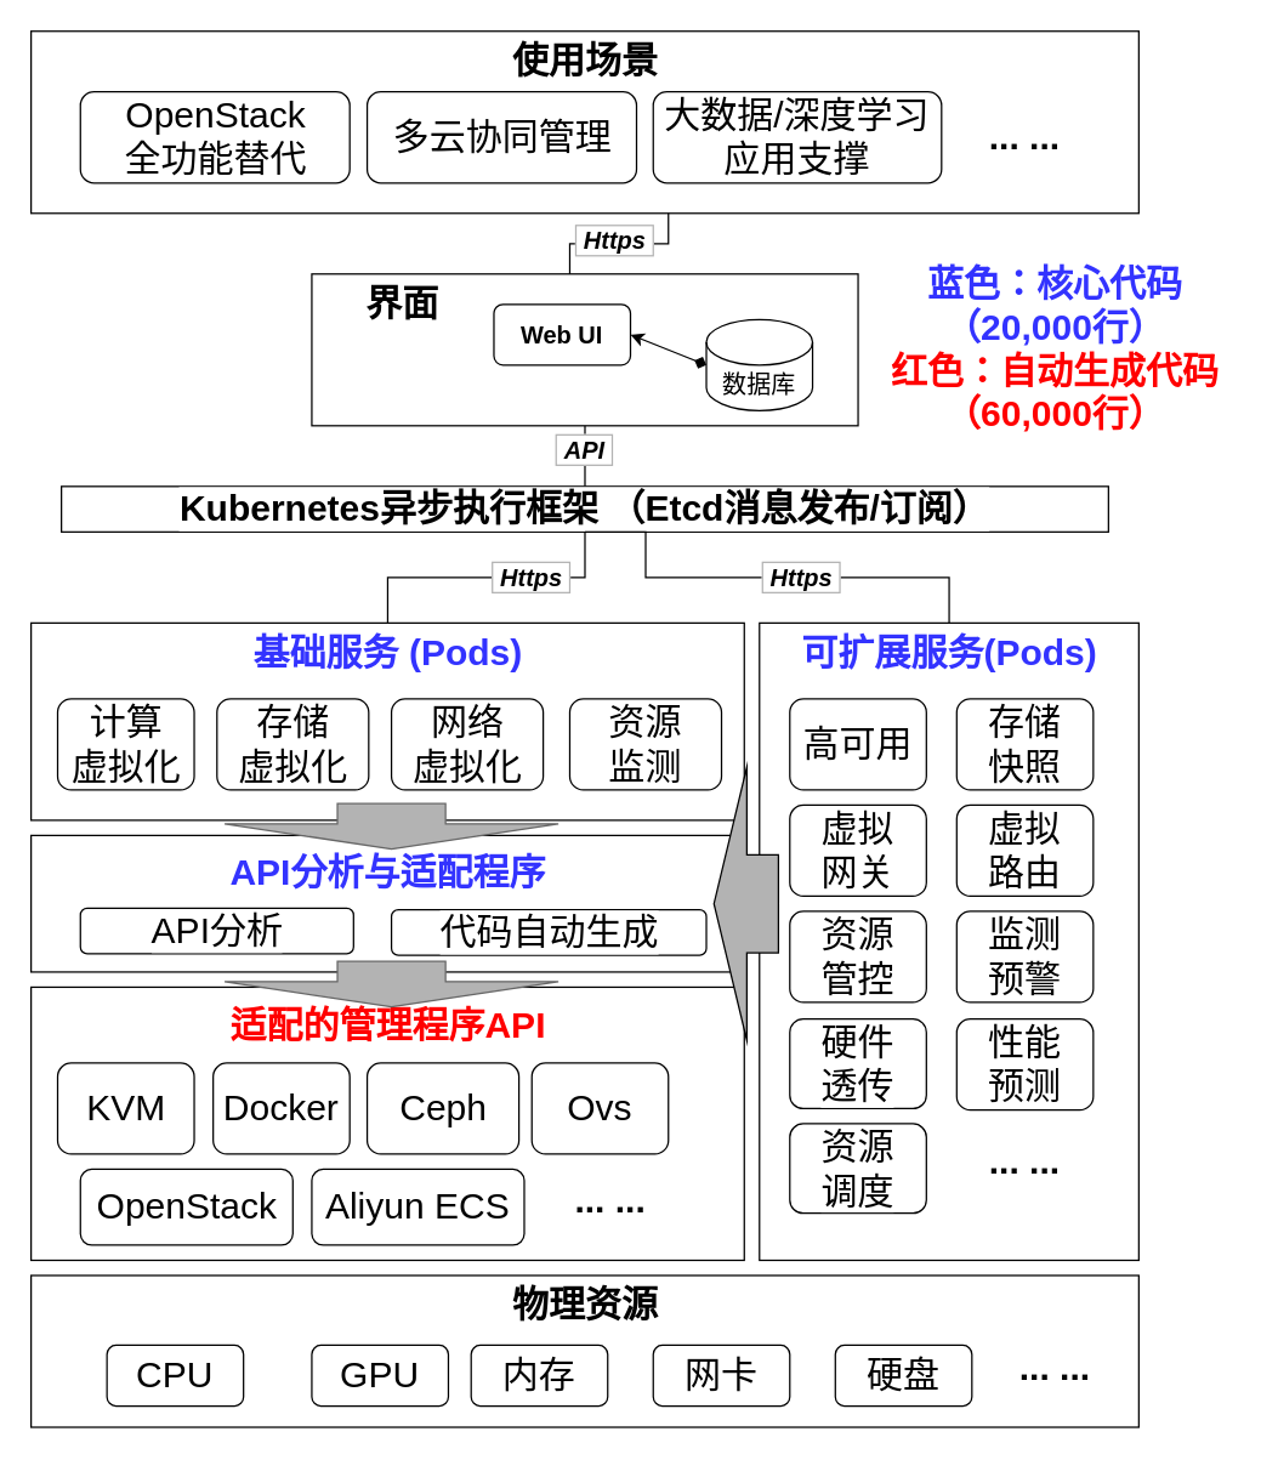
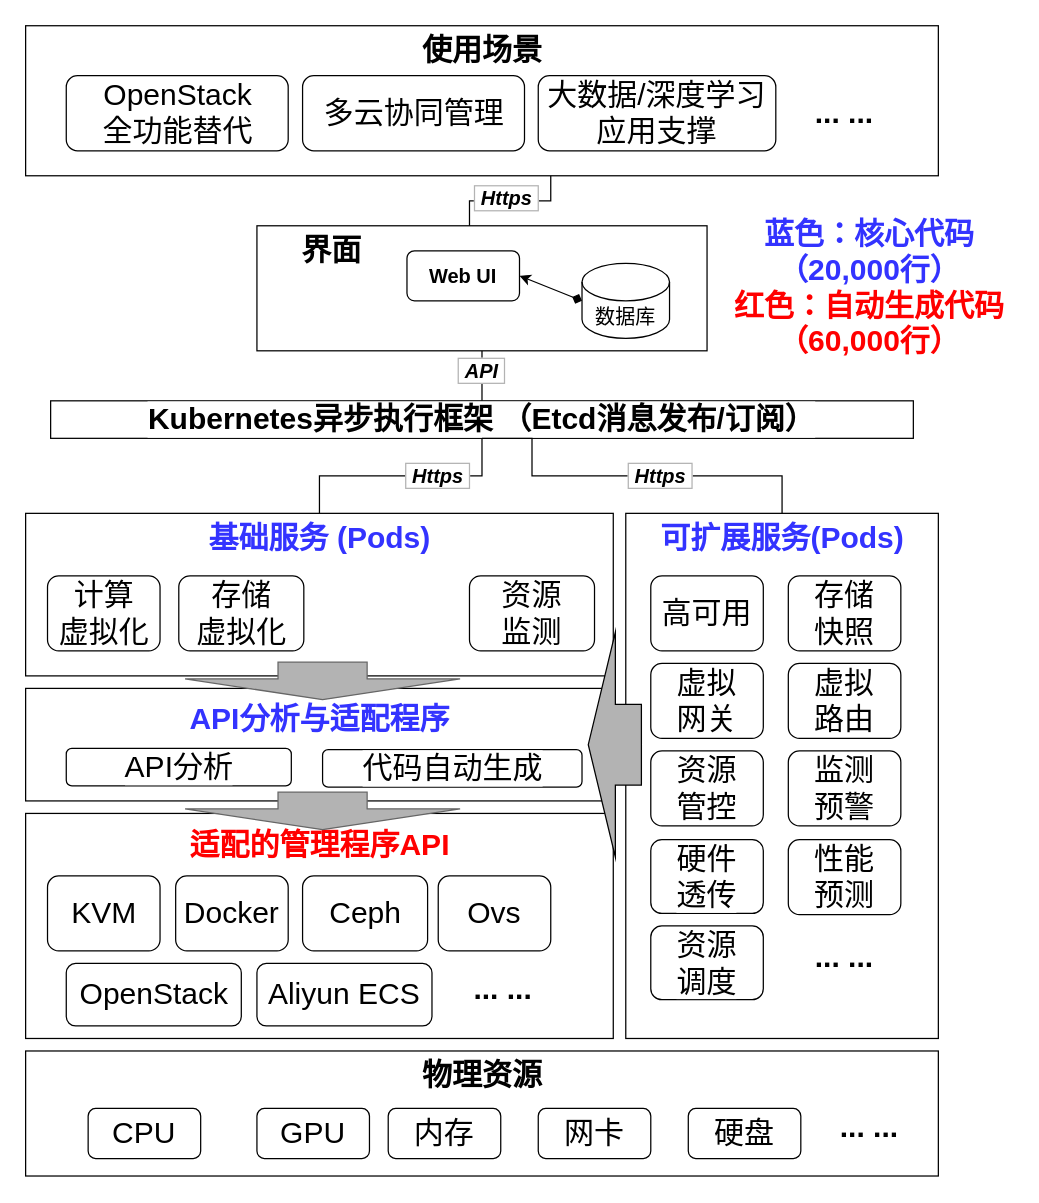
  <mxCell id="0" />
  <mxCell id="1" parent="0" />
  <mxCell id="2" style="edgeStyle=orthogonalEdgeStyle;rounded=0;orthogonalLoop=1;jettySize=auto;html=1;exitX=0.55;exitY=0.95;exitDx=0;exitDy=0;exitPerimeter=0;entryX=0.5;entryY=0;entryDx=0;entryDy=0;fontSize=16;endArrow=none;endFill=0;" parent="1" target="6" edge="1"><mxGeometry relative="1" as="geometry"><mxPoint x="440" y="136" as="sourcePoint" /><Array as="points"><mxPoint x="440" y="160" /><mxPoint x="375" y="160" /><mxPoint x="375" y="200" /></Array></mxGeometry></mxCell>
  <mxCell id="3" style="edgeStyle=orthogonalEdgeStyle;rounded=0;orthogonalLoop=1;jettySize=auto;html=1;exitX=0.5;exitY=1;exitDx=0;exitDy=0;endArrow=none;endFill=0;fontSize=24;" parent="1" source="4" target="12" edge="1"><mxGeometry relative="1" as="geometry" /></mxCell>
  <mxCell id="4" value="" style="rounded=0;whiteSpace=wrap;html=1;fontSize=16;" parent="1" vertex="1"><mxGeometry x="205" y="180" width="360" height="100" as="geometry" /></mxCell>
  <mxCell id="5" value="" style="group" parent="1" vertex="1" connectable="0"><mxGeometry x="325" y="200" width="90" height="40" as="geometry" /></mxCell>
  <mxCell id="6" value="" style="rounded=1;whiteSpace=wrap;html=1;fontSize=16;" parent="5" vertex="1"><mxGeometry width="90" height="40" as="geometry" /></mxCell>
  <mxCell id="7" value="Web UI" style="text;html=1;strokeColor=none;fillColor=none;align=center;verticalAlign=middle;whiteSpace=wrap;rounded=0;fontSize=16;fontStyle=1" parent="5" vertex="1"><mxGeometry y="10" width="90" height="20" as="geometry" /></mxCell>
  <mxCell id="8" value="数据库" style="shape=cylinder3;whiteSpace=wrap;html=1;boundedLbl=1;backgroundOutline=1;size=15;labelBackgroundColor=#ffffff;fontSize=16;" parent="1" vertex="1"><mxGeometry x="465" y="210" width="70" height="60" as="geometry" /></mxCell>
  <mxCell id="9" value="" style="endArrow=diamond;startArrow=classic;html=1;fontSize=16;exitX=1;exitY=0.5;exitDx=0;exitDy=0;entryX=0;entryY=0.5;entryDx=0;entryDy=0;entryPerimeter=0;" parent="1" source="7" target="8" edge="1"><mxGeometry width="50" height="50" relative="1" as="geometry"><mxPoint x="445" y="380" as="sourcePoint" /><mxPoint x="495" y="330" as="targetPoint" /></mxGeometry></mxCell>
  <mxCell id="10" style="edgeStyle=orthogonalEdgeStyle;rounded=0;orthogonalLoop=1;jettySize=auto;html=1;exitX=0.5;exitY=1;exitDx=0;exitDy=0;endArrow=none;endFill=0;fontSize=24;" parent="1" source="12" target="15" edge="1"><mxGeometry relative="1" as="geometry" /></mxCell>
  <mxCell id="11" style="edgeStyle=orthogonalEdgeStyle;rounded=0;orthogonalLoop=1;jettySize=auto;html=1;exitX=0.5;exitY=1;exitDx=0;exitDy=0;endArrow=none;endFill=0;fontSize=24;" parent="1" source="38" target="29" edge="1"><mxGeometry relative="1" as="geometry"><Array as="points"><mxPoint x="550" y="390" /><mxPoint x="550" y="380" /><mxPoint x="625" y="380" /></Array></mxGeometry></mxCell>
  <mxCell id="12" value="&lt;b&gt;&lt;font style=&quot;font-size: 24px&quot;&gt;Kubernetes异步执行框架 （Etcd消息发布/订阅）&lt;/font&gt;&lt;/b&gt;" style="rounded=0;whiteSpace=wrap;html=1;labelBackgroundColor=#ffffff;fontSize=16;" parent="1" vertex="1"><mxGeometry x="40" y="320" width="690" height="30" as="geometry" /></mxCell>
  <mxCell id="13" value="&amp;nbsp;API&amp;nbsp;" style="text;html=1;strokeColor=none;fillColor=none;align=center;verticalAlign=middle;whiteSpace=wrap;rounded=0;fontSize=16;labelBackgroundColor=#ffffff;labelBorderColor=#B3B3B3;fontStyle=3" parent="1" vertex="1"><mxGeometry x="365" y="286" width="40" height="20" as="geometry" /></mxCell>
  <mxCell id="14" value="界面" style="text;html=1;strokeColor=none;fillColor=none;align=center;verticalAlign=middle;whiteSpace=wrap;rounded=0;fontSize=24;fontStyle=1" parent="1" vertex="1"><mxGeometry x="225" y="190" width="80" height="20" as="geometry" /></mxCell>
  <mxCell id="15" value="" style="rounded=0;whiteSpace=wrap;html=1;labelBackgroundColor=#ffffff;fontSize=16;" parent="1" vertex="1"><mxGeometry x="20" y="410" width="470" height="130" as="geometry" /></mxCell>
  <mxCell id="16" value="基础服务 (Pods)" style="text;html=1;strokeColor=none;fillColor=none;align=center;verticalAlign=middle;whiteSpace=wrap;rounded=0;fontSize=24;fontStyle=1;fontColor=#3333FF;" parent="1" vertex="1"><mxGeometry x="142.5" y="420" width="225" height="20" as="geometry" /></mxCell>
  <mxCell id="17" value="计算&lt;br&gt;虚拟化" style="rounded=1;whiteSpace=wrap;html=1;labelBackgroundColor=#ffffff;fontSize=24;" parent="1" vertex="1"><mxGeometry x="37.5" y="460" width="90" height="60" as="geometry" /></mxCell>
  <mxCell id="18" value="存储&lt;br&gt;虚拟化" style="rounded=1;whiteSpace=wrap;html=1;labelBackgroundColor=#ffffff;fontSize=24;" parent="1" vertex="1"><mxGeometry x="142.5" y="460" width="100" height="60" as="geometry" /></mxCell>
- <mxCell id="19" value="网络&lt;br&gt;虚拟化" style="rounded=1;whiteSpace=wrap;html=1;labelBackgroundColor=#ffffff;fontSize=24;" parent="1" vertex="1"><mxGeometry x="257.5" y="460" width="100" height="60" as="geometry" /></mxCell>
  <mxCell id="20" value="" style="rounded=0;whiteSpace=wrap;html=1;labelBackgroundColor=#ffffff;fontSize=16;" parent="1" vertex="1"><mxGeometry x="20" y="650" width="470" height="180" as="geometry" /></mxCell>
  <mxCell id="21" value="适配的管理程序API" style="text;html=1;strokeColor=none;fillColor=none;align=center;verticalAlign=middle;whiteSpace=wrap;rounded=0;fontSize=24;fontStyle=1;fontColor=#FF0000;" parent="1" vertex="1"><mxGeometry x="142.5" y="666" width="225" height="20" as="geometry" /></mxCell>
  <mxCell id="22" style="edgeStyle=none;rounded=0;orthogonalLoop=1;jettySize=auto;html=1;exitX=0.75;exitY=1;exitDx=0;exitDy=0;endArrow=none;endFill=0;fontSize=24;" parent="1" source="14" target="14" edge="1"><mxGeometry relative="1" as="geometry" /></mxCell>
  <mxCell id="23" value="&amp;nbsp;Https&amp;nbsp;" style="text;html=1;strokeColor=none;fillColor=none;align=center;verticalAlign=middle;whiteSpace=wrap;rounded=0;fontSize=16;labelBackgroundColor=#ffffff;labelBorderColor=#B3B3B3;fontStyle=3" parent="1" vertex="1"><mxGeometry x="330" y="370" width="40" height="20" as="geometry" /></mxCell>
  <mxCell id="24" value="资源&lt;br&gt;监测" style="rounded=1;whiteSpace=wrap;html=1;labelBackgroundColor=#ffffff;fontSize=24;" parent="1" vertex="1"><mxGeometry x="375" y="460" width="100" height="60" as="geometry" /></mxCell>
  <mxCell id="25" value="KVM" style="rounded=1;whiteSpace=wrap;html=1;labelBackgroundColor=#ffffff;fontSize=24;" parent="1" vertex="1"><mxGeometry x="37.5" y="700" width="90" height="60" as="geometry" /></mxCell>
  <mxCell id="26" value="Docker" style="rounded=1;whiteSpace=wrap;html=1;labelBackgroundColor=#ffffff;fontSize=24;" parent="1" vertex="1"><mxGeometry x="140" y="700" width="90" height="60" as="geometry" /></mxCell>
  <mxCell id="27" value="Ovs" style="rounded=1;whiteSpace=wrap;html=1;labelBackgroundColor=#ffffff;fontSize=24;" parent="1" vertex="1"><mxGeometry x="350" y="700" width="90" height="60" as="geometry" /></mxCell>
  <mxCell id="28" value="Ceph" style="rounded=1;whiteSpace=wrap;html=1;labelBackgroundColor=#ffffff;fontSize=24;" parent="1" vertex="1"><mxGeometry x="241.5" y="700" width="100" height="60" as="geometry" /></mxCell>
  <mxCell id="29" value="" style="rounded=0;whiteSpace=wrap;html=1;labelBackgroundColor=#ffffff;fontSize=16;" parent="1" vertex="1"><mxGeometry x="500" y="410" width="250" height="420" as="geometry" /></mxCell>
  <mxCell id="30" value="可扩展服务(Pods)" style="text;html=1;strokeColor=none;fillColor=none;align=center;verticalAlign=middle;whiteSpace=wrap;rounded=0;fontSize=24;fontStyle=1;fontColor=#3333FF;" parent="1" vertex="1"><mxGeometry x="512.5" y="420" width="225" height="20" as="geometry" /></mxCell>
  <mxCell id="31" value="高可用" style="rounded=1;whiteSpace=wrap;html=1;labelBackgroundColor=#ffffff;fontSize=24;" parent="1" vertex="1"><mxGeometry x="520" y="460" width="90" height="60" as="geometry" /></mxCell>
  <mxCell id="32" value="存储&lt;br&gt;快照" style="rounded=1;whiteSpace=wrap;html=1;labelBackgroundColor=#ffffff;fontSize=24;" parent="1" vertex="1"><mxGeometry x="630" y="460" width="90" height="60" as="geometry" /></mxCell>
  <mxCell id="33" value="虚拟&lt;br&gt;网关" style="rounded=1;whiteSpace=wrap;html=1;labelBackgroundColor=#ffffff;fontSize=24;" parent="1" vertex="1"><mxGeometry x="520" y="530" width="90" height="60" as="geometry" /></mxCell>
  <mxCell id="34" value="&lt;span&gt;性能&lt;/span&gt;&lt;br&gt;&lt;span&gt;预测&lt;/span&gt;" style="rounded=1;whiteSpace=wrap;html=1;labelBackgroundColor=#ffffff;fontSize=24;" parent="1" vertex="1"><mxGeometry x="630" y="671" width="90" height="60" as="geometry" /></mxCell>
  <mxCell id="35" value="资源&lt;br&gt;管控" style="rounded=1;whiteSpace=wrap;html=1;labelBackgroundColor=#ffffff;fontSize=24;" parent="1" vertex="1"><mxGeometry x="520" y="600" width="90" height="60" as="geometry" /></mxCell>
  <mxCell id="36" value="... ..." style="text;html=1;strokeColor=none;fillColor=none;align=center;verticalAlign=middle;whiteSpace=wrap;rounded=0;labelBackgroundColor=#ffffff;fontSize=24;fontStyle=1" parent="1" vertex="1"><mxGeometry x="640" y="740" width="70" height="50" as="geometry" /></mxCell>
  <mxCell id="37" style="edgeStyle=orthogonalEdgeStyle;rounded=0;orthogonalLoop=1;jettySize=auto;html=1;exitX=0.5;exitY=1;exitDx=0;exitDy=0;endArrow=none;endFill=0;fontSize=24;" parent="1" source="12" target="38" edge="1"><mxGeometry relative="1" as="geometry"><mxPoint x="425" y="350" as="sourcePoint" /><mxPoint x="625" y="410" as="targetPoint" /><Array as="points"><mxPoint x="425" y="380" /></Array></mxGeometry></mxCell>
  <mxCell id="38" value="&amp;nbsp;Https&amp;nbsp;" style="text;html=1;strokeColor=none;fillColor=none;align=center;verticalAlign=middle;whiteSpace=wrap;rounded=0;fontSize=16;labelBackgroundColor=#ffffff;labelBorderColor=#B3B3B3;fontStyle=3" parent="1" vertex="1"><mxGeometry x="507.5" y="370" width="40" height="20" as="geometry" /></mxCell>
  <mxCell id="39" value="" style="rounded=0;whiteSpace=wrap;html=1;labelBackgroundColor=#ffffff;fontSize=16;" parent="1" vertex="1"><mxGeometry x="20" y="840" width="730" height="100" as="geometry" /></mxCell>
  <mxCell id="40" value="物理资源" style="text;html=1;strokeColor=none;fillColor=none;align=center;verticalAlign=middle;whiteSpace=wrap;rounded=0;fontSize=24;fontStyle=1" parent="1" vertex="1"><mxGeometry x="272.5" y="850" width="225" height="20" as="geometry" /></mxCell>
  <mxCell id="41" value="CPU" style="rounded=1;whiteSpace=wrap;html=1;labelBackgroundColor=#ffffff;fontSize=24;" parent="1" vertex="1"><mxGeometry x="70" y="886" width="90" height="40" as="geometry" /></mxCell>
  <mxCell id="42" value="GPU" style="rounded=1;whiteSpace=wrap;html=1;labelBackgroundColor=#ffffff;fontSize=24;" parent="1" vertex="1"><mxGeometry x="205" y="886" width="90" height="40" as="geometry" /></mxCell>
  <mxCell id="43" value="内存" style="rounded=1;whiteSpace=wrap;html=1;labelBackgroundColor=#ffffff;fontSize=24;" parent="1" vertex="1"><mxGeometry x="310" y="886" width="90" height="40" as="geometry" /></mxCell>
  <mxCell id="44" value="网卡" style="rounded=1;whiteSpace=wrap;html=1;labelBackgroundColor=#ffffff;fontSize=24;" parent="1" vertex="1"><mxGeometry x="430" y="886" width="90" height="40" as="geometry" /></mxCell>
  <mxCell id="45" value="硬盘" style="rounded=1;whiteSpace=wrap;html=1;labelBackgroundColor=#ffffff;fontSize=24;" parent="1" vertex="1"><mxGeometry x="550" y="886" width="90" height="40" as="geometry" /></mxCell>
  <mxCell id="46" value="... ..." style="text;html=1;strokeColor=none;fillColor=none;align=center;verticalAlign=middle;whiteSpace=wrap;rounded=0;labelBackgroundColor=#ffffff;fontSize=24;fontStyle=1" parent="1" vertex="1"><mxGeometry x="660" y="876" width="70" height="50" as="geometry" /></mxCell>
  <mxCell id="47" style="edgeStyle=orthogonalEdgeStyle;rounded=0;orthogonalLoop=1;jettySize=auto;html=1;exitX=0.5;exitY=1;exitDx=0;exitDy=0;endArrow=none;endFill=0;fontSize=24;" parent="1" edge="1"><mxGeometry relative="1" as="geometry"><mxPoint x="409" y="310" as="sourcePoint" /><mxPoint x="409" y="310" as="targetPoint" /></mxGeometry></mxCell>
  <mxCell id="48" value="" style="rounded=0;whiteSpace=wrap;html=1;labelBackgroundColor=#ffffff;fontSize=16;" parent="1" vertex="1"><mxGeometry x="20" y="20" width="730" height="120" as="geometry" /></mxCell>
  <mxCell id="49" value="使用场景" style="text;html=1;strokeColor=none;fillColor=none;align=center;verticalAlign=middle;whiteSpace=wrap;rounded=0;fontSize=24;fontStyle=1" parent="1" vertex="1"><mxGeometry x="317.5" y="30" width="135" height="20" as="geometry" /></mxCell>
  <mxCell id="50" value="OpenStack&lt;br&gt;全功能替代" style="rounded=1;whiteSpace=wrap;html=1;labelBackgroundColor=#ffffff;fontSize=24;" parent="1" vertex="1"><mxGeometry x="52.5" y="60" width="177.5" height="60" as="geometry" /></mxCell>
  <mxCell id="51" value="OpenStack" style="rounded=1;whiteSpace=wrap;html=1;labelBackgroundColor=#ffffff;fontSize=24;" parent="1" vertex="1"><mxGeometry x="52.5" y="770" width="140" height="50" as="geometry" /></mxCell>
  <mxCell id="52" value="Aliyun ECS" style="rounded=1;whiteSpace=wrap;html=1;labelBackgroundColor=#ffffff;fontSize=24;" parent="1" vertex="1"><mxGeometry x="205" y="770" width="140" height="50" as="geometry" /></mxCell>
  <mxCell id="53" value="... ..." style="text;html=1;strokeColor=none;fillColor=none;align=center;verticalAlign=middle;whiteSpace=wrap;rounded=0;labelBackgroundColor=#ffffff;fontSize=24;fontStyle=1" parent="1" vertex="1"><mxGeometry x="366.5" y="766" width="70" height="50" as="geometry" /></mxCell>
  <mxCell id="54" value="监测&lt;br&gt;预警" style="rounded=1;whiteSpace=wrap;html=1;labelBackgroundColor=#ffffff;fontSize=24;" parent="1" vertex="1"><mxGeometry x="630" y="600" width="90" height="60" as="geometry" /></mxCell>
  <mxCell id="55" value="硬件&lt;br&gt;透传" style="rounded=1;whiteSpace=wrap;html=1;labelBackgroundColor=#ffffff;fontSize=24;" parent="1" vertex="1"><mxGeometry x="520" y="671" width="90" height="59" as="geometry" /></mxCell>
  <mxCell id="56" value="多云协同管理" style="rounded=1;whiteSpace=wrap;html=1;labelBackgroundColor=#ffffff;fontSize=24;" parent="1" vertex="1"><mxGeometry x="241.5" y="60" width="177.5" height="60" as="geometry" /></mxCell>
  <mxCell id="57" value="大数据/深度学习&lt;br&gt;应用支撑" style="rounded=1;whiteSpace=wrap;html=1;labelBackgroundColor=#ffffff;fontSize=24;" parent="1" vertex="1"><mxGeometry x="430" y="60" width="190" height="60" as="geometry" /></mxCell>
  <mxCell id="58" value="&amp;nbsp;Https&amp;nbsp;" style="text;html=1;strokeColor=none;fillColor=none;align=center;verticalAlign=middle;whiteSpace=wrap;rounded=0;fontSize=16;labelBackgroundColor=#ffffff;labelBorderColor=#B3B3B3;fontStyle=3" parent="1" vertex="1"><mxGeometry x="385" y="148" width="40" height="20" as="geometry" /></mxCell>
  <mxCell id="59" value="... ..." style="text;html=1;strokeColor=none;fillColor=none;align=center;verticalAlign=middle;whiteSpace=wrap;rounded=0;labelBackgroundColor=#ffffff;fontSize=24;fontStyle=1" parent="1" vertex="1"><mxGeometry x="640" y="65" width="70" height="50" as="geometry" /></mxCell>
  <mxCell id="60" value="蓝色：核心代码&lt;br&gt;（20,000行）&lt;br&gt;&lt;font color=&quot;#ff0000&quot;&gt;红色：自动生成代码&lt;br&gt;（60,000行）&lt;/font&gt;" style="text;html=1;strokeColor=none;fillColor=none;align=center;verticalAlign=middle;whiteSpace=wrap;rounded=0;fontSize=24;fontStyle=1;fontColor=#3333FF;" parent="1" vertex="1"><mxGeometry x="581.25" y="165" width="227.5" height="130" as="geometry" /></mxCell>
  <mxCell id="61" value="" style="rounded=0;whiteSpace=wrap;html=1;labelBackgroundColor=#ffffff;fontSize=16;" vertex="1" parent="1"><mxGeometry x="20" y="550" width="470" height="90" as="geometry" /></mxCell>
  <mxCell id="62" value="API分析与适配程序" style="text;html=1;strokeColor=none;fillColor=none;align=center;verticalAlign=middle;whiteSpace=wrap;rounded=0;fontSize=24;fontStyle=1;fontColor=#3333FF;" vertex="1" parent="1"><mxGeometry x="142.5" y="565" width="225" height="20" as="geometry" /></mxCell>
  <mxCell id="63" value="API分析" style="rounded=1;whiteSpace=wrap;html=1;labelBackgroundColor=#ffffff;fontSize=24;" vertex="1" parent="1"><mxGeometry x="52.5" y="598" width="180" height="30" as="geometry" /></mxCell>
  <mxCell id="64" value="代码自动生成" style="rounded=1;whiteSpace=wrap;html=1;labelBackgroundColor=#ffffff;fontSize=24;" vertex="1" parent="1"><mxGeometry x="257.5" y="599" width="207.5" height="30" as="geometry" /></mxCell>
  <mxCell id="65" value="" style="shape=singleArrow;direction=south;whiteSpace=wrap;html=1;arrowWidth=0.324;arrowSize=0.556;strokeColor=#666666;fontColor=#333333;fillColor=#B3B3B3;" vertex="1" parent="1"><mxGeometry x="147.5" y="529" width="220" height="30" as="geometry" /></mxCell>
  <mxCell id="66" value="" style="shape=singleArrow;direction=west;whiteSpace=wrap;html=1;fillColor=#B3B3B3;arrowWidth=0.359;arrowSize=0.51;" vertex="1" parent="1"><mxGeometry x="470" y="505" width="42.5" height="180" as="geometry" /></mxCell>
  <mxCell id="67" value="" style="shape=singleArrow;direction=south;whiteSpace=wrap;html=1;arrowWidth=0.324;arrowSize=0.556;strokeColor=#666666;fontColor=#333333;fillColor=#B3B3B3;" vertex="1" parent="1"><mxGeometry x="147.5" y="633" width="220" height="30" as="geometry" /></mxCell>
  <mxCell id="68" value="虚拟&lt;br&gt;路由" style="rounded=1;whiteSpace=wrap;html=1;labelBackgroundColor=#ffffff;fontSize=24;" vertex="1" parent="1"><mxGeometry x="630" y="530" width="90" height="60" as="geometry" /></mxCell>
  <mxCell id="69" value="&lt;span&gt;资源&lt;/span&gt;&lt;br&gt;&lt;span&gt;调度&lt;/span&gt;" style="rounded=1;whiteSpace=wrap;html=1;labelBackgroundColor=#ffffff;fontSize=24;" vertex="1" parent="1"><mxGeometry x="520" y="740" width="90" height="59" as="geometry" /></mxCell>
